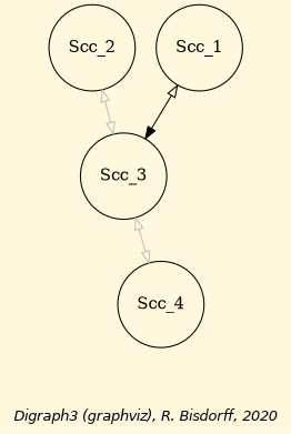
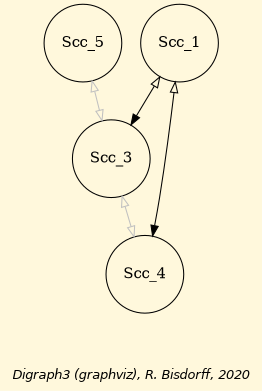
  digraph {
    bgcolor=cornsilk
    fontname="Helvetica-Oblique"
    fontsize=12
    label="\nDigraph3 (graphviz), R. Bisdorff, 2020"
    node [shape=circle]
    edge [arrowhead=normal arrowtail=empty color=black dir=both]
    n1 [label=Scc_1]
    n2 [label=Scc_3]
    n3 [label=Scc_4]
-   n4 [label=Scc_2]
+   n4 [label=Scc_5]
    n1 -> n2
+   n1 -> n3
    n2 -> n3 [arrowhead=empty color=grey]
    n4 -> n2 [arrowhead=empty color=grey]
  }
